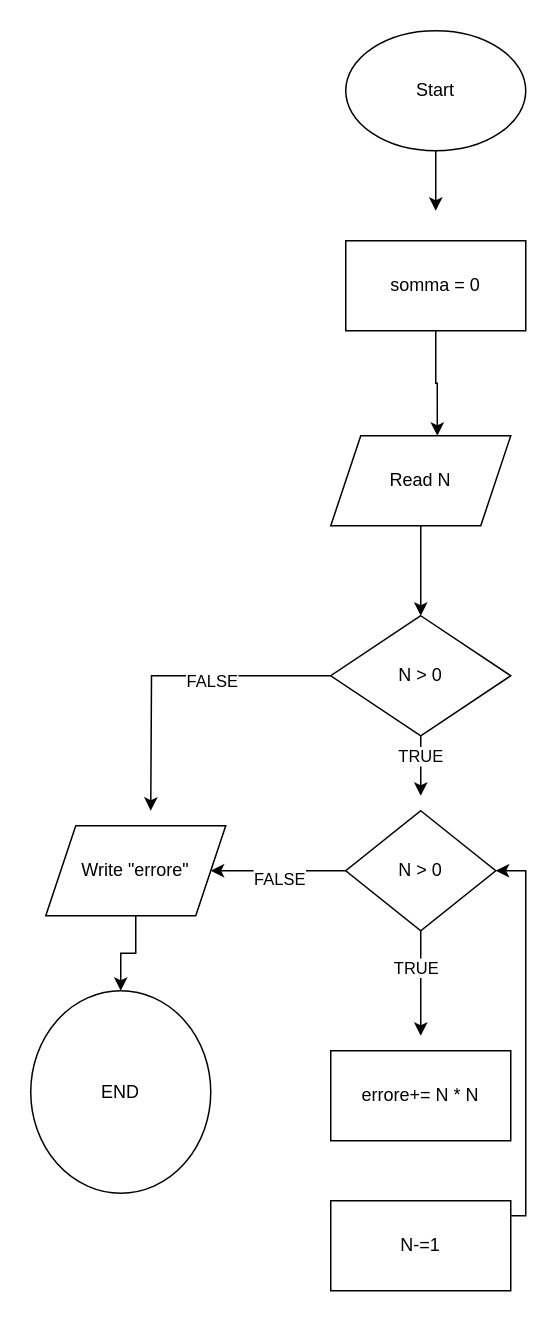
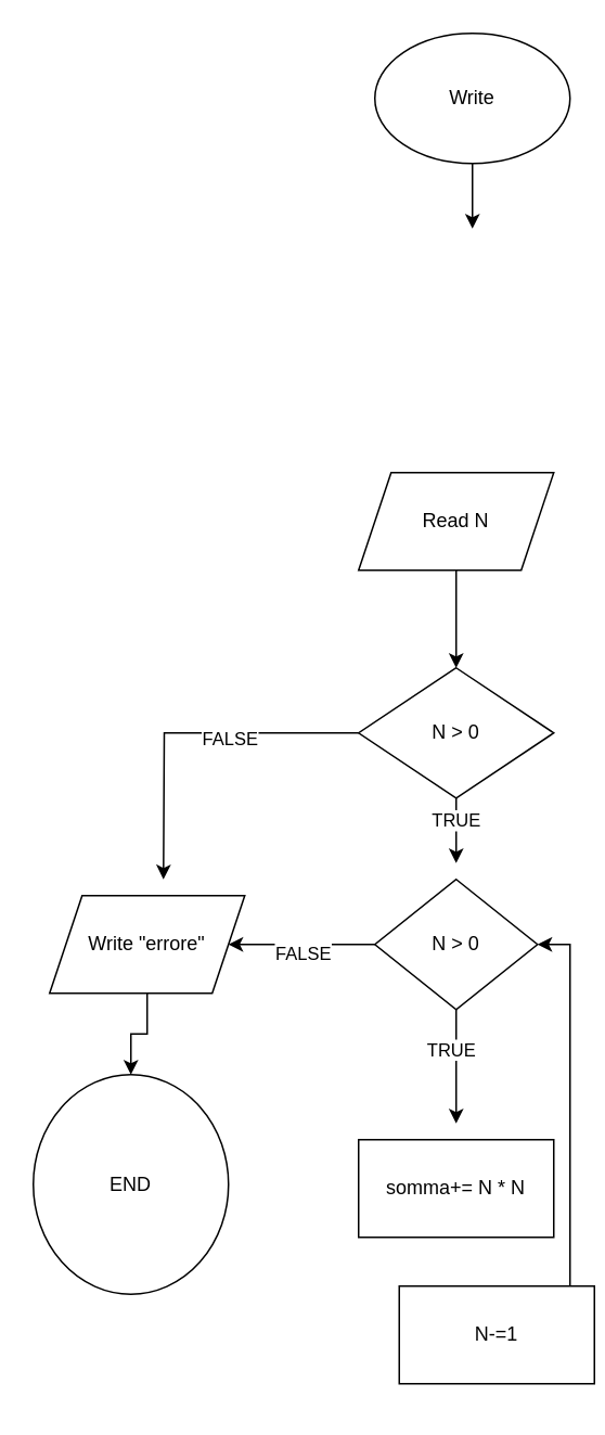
  <mxCell id="0" />
  <mxCell id="1" parent="0" />
  <mxCell id="2" style="edgeStyle=orthogonalEdgeStyle;rounded=0;orthogonalLoop=1;jettySize=auto;html=1;" edge="1" parent="1" source="3"><mxGeometry relative="1" as="geometry"><mxPoint x="290" y="140" as="targetPoint" /></mxGeometry></mxCell>
- <mxCell id="3" value="Start" style="ellipse;whiteSpace=wrap;html=1;" vertex="1" parent="1"><mxGeometry x="230" y="20" width="120" height="80" as="geometry" /></mxCell>
- <mxCell id="4" value="somma = 0 " style="rounded=0;whiteSpace=wrap;html=1;" vertex="1" parent="1"><mxGeometry x="230" y="160" width="120" height="60" as="geometry" /></mxCell>
+ <mxCell id="3" value="Write" style="ellipse;whiteSpace=wrap;html=1;" vertex="1" parent="1"><mxGeometry x="230" y="20" width="120" height="80" as="geometry" /></mxCell>
  <mxCell id="5" style="edgeStyle=orthogonalEdgeStyle;rounded=0;orthogonalLoop=1;jettySize=auto;html=1;entryX=0.5;entryY=0;entryDx=0;entryDy=0;" edge="1" parent="1" source="6" target="12"><mxGeometry relative="1" as="geometry" /></mxCell>
  <mxCell id="6" value="Read N" style="shape=parallelogram;perimeter=parallelogramPerimeter;whiteSpace=wrap;html=1;fixedSize=1;" vertex="1" parent="1"><mxGeometry x="220" y="290" width="120" height="60" as="geometry" /></mxCell>
- <mxCell id="7" style="edgeStyle=orthogonalEdgeStyle;rounded=0;orthogonalLoop=1;jettySize=auto;html=1;entryX=0.592;entryY=0;entryDx=0;entryDy=0;entryPerimeter=0;" edge="1" parent="1" source="4" target="6"><mxGeometry relative="1" as="geometry" /></mxCell>
  <mxCell id="8" style="edgeStyle=orthogonalEdgeStyle;rounded=0;orthogonalLoop=1;jettySize=auto;html=1;" edge="1" parent="1" source="12"><mxGeometry relative="1" as="geometry"><mxPoint x="280" y="530" as="targetPoint" /></mxGeometry></mxCell>
  <mxCell id="9" value="TRUE" style="edgeLabel;html=1;align=center;verticalAlign=middle;resizable=0;points=[];" vertex="1" connectable="0" parent="8"><mxGeometry x="-0.358" y="-1" relative="1" as="geometry"><mxPoint as="offset" /></mxGeometry></mxCell>
  <mxCell id="10" style="edgeStyle=orthogonalEdgeStyle;rounded=0;orthogonalLoop=1;jettySize=auto;html=1;" edge="1" parent="1" source="12"><mxGeometry relative="1" as="geometry"><mxPoint x="100" y="540" as="targetPoint" /></mxGeometry></mxCell>
  <mxCell id="11" value="FALSE" style="edgeLabel;html=1;align=center;verticalAlign=middle;resizable=0;points=[];" vertex="1" connectable="0" parent="10"><mxGeometry x="-0.236" y="3" relative="1" as="geometry"><mxPoint as="offset" /></mxGeometry></mxCell>
  <mxCell id="12" value="N &amp;gt; 0" style="rhombus;whiteSpace=wrap;html=1;" vertex="1" parent="1"><mxGeometry x="220" y="410" width="120" height="80" as="geometry" /></mxCell>
  <mxCell id="13" style="edgeStyle=orthogonalEdgeStyle;rounded=0;orthogonalLoop=1;jettySize=auto;html=1;" edge="1" parent="1" source="17"><mxGeometry relative="1" as="geometry"><mxPoint x="280" y="690" as="targetPoint" /></mxGeometry></mxCell>
  <mxCell id="14" value="TRUE" style="edgeLabel;html=1;align=center;verticalAlign=middle;resizable=0;points=[];" vertex="1" connectable="0" parent="13"><mxGeometry x="-0.319" y="-4" relative="1" as="geometry"><mxPoint as="offset" /></mxGeometry></mxCell>
  <mxCell id="15" style="edgeStyle=orthogonalEdgeStyle;rounded=0;orthogonalLoop=1;jettySize=auto;html=1;" edge="1" parent="1" source="17"><mxGeometry relative="1" as="geometry"><mxPoint x="140" y="580" as="targetPoint" /></mxGeometry></mxCell>
  <mxCell id="16" value="FALSE" style="edgeLabel;html=1;align=center;verticalAlign=middle;resizable=0;points=[];" vertex="1" connectable="0" parent="15"><mxGeometry x="-0.006" y="5" relative="1" as="geometry"><mxPoint as="offset" /></mxGeometry></mxCell>
  <mxCell id="17" value="N &amp;gt; 0 " style="rhombus;whiteSpace=wrap;html=1;" vertex="1" parent="1"><mxGeometry x="230" y="540" width="100" height="80" as="geometry" /></mxCell>
- <mxCell id="18" value="errore+= N * N" style="rounded=0;whiteSpace=wrap;html=1;" vertex="1" parent="1"><mxGeometry x="220" y="700" width="120" height="60" as="geometry" /></mxCell>
+ <mxCell id="18" value="somma+= N * N" style="rounded=0;whiteSpace=wrap;html=1;" vertex="1" parent="1"><mxGeometry x="220" y="700" width="120" height="60" as="geometry" /></mxCell>
  <mxCell id="19" style="edgeStyle=orthogonalEdgeStyle;rounded=0;orthogonalLoop=1;jettySize=auto;html=1;entryX=1;entryY=0.5;entryDx=0;entryDy=0;" edge="1" parent="1" source="20" target="17"><mxGeometry relative="1" as="geometry"><mxPoint x="500" y="600" as="targetPoint" /><Array as="points"><mxPoint x="350" y="810" /><mxPoint x="350" y="580" /></Array></mxGeometry></mxCell>
- <mxCell id="20" value="N-=1" style="rounded=0;whiteSpace=wrap;html=1;" vertex="1" parent="1"><mxGeometry x="220" y="800" width="120" height="60" as="geometry" /></mxCell>
+ <mxCell id="20" value="N-=1" style="rounded=0;whiteSpace=wrap;html=1;" vertex="1" parent="1"><mxGeometry x="245" y="790" width="120" height="60" as="geometry" /></mxCell>
  <mxCell id="21" style="edgeStyle=orthogonalEdgeStyle;rounded=0;orthogonalLoop=1;jettySize=auto;html=1;" edge="1" parent="1" source="22" target="23"><mxGeometry relative="1" as="geometry" /></mxCell>
  <mxCell id="22" value="Write &quot;errore&quot;" style="shape=parallelogram;perimeter=parallelogramPerimeter;whiteSpace=wrap;html=1;fixedSize=1;" vertex="1" parent="1"><mxGeometry x="30" y="550" width="120" height="60" as="geometry" /></mxCell>
  <mxCell id="23" value="END" style="ellipse;whiteSpace=wrap;html=1;" vertex="1" parent="1"><mxGeometry x="20" y="660" width="120" height="135" as="geometry" /></mxCell>
